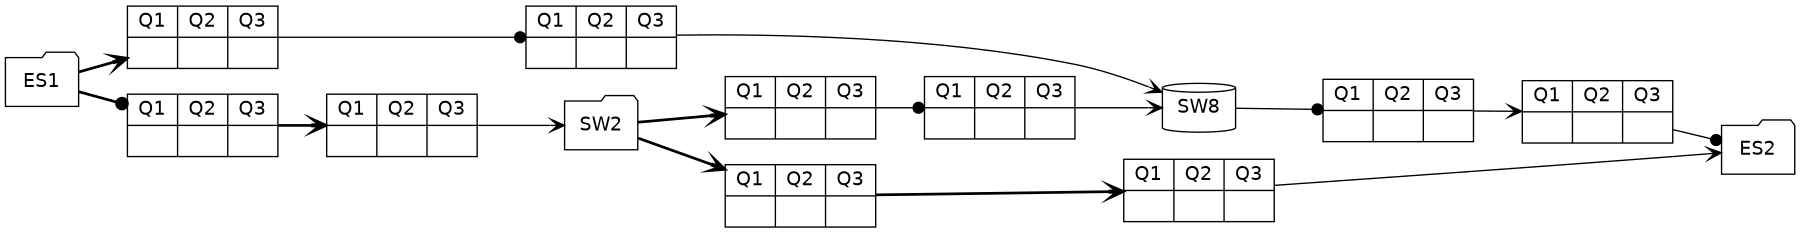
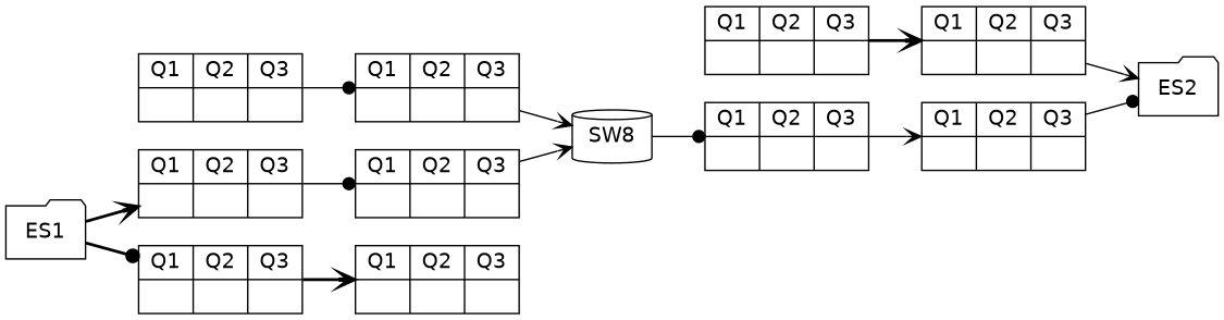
  digraph {
    fontname="DejaVu Sans"
    rankdir=LR
    node [fontname="DejaVu Sans" shape=record]
    edge [arrowhead=vee fontname="DejaVu Sans" style=solid]
    n1 [label="{ Q1 | Q2 | Q3 } | { || }"]
    n2 [label="{ Q1 | Q2 | Q3 } | { || }"]
    ES1 [shape=folder]
    n4 [label="{ Q1 | Q2 | Q3 } | { || }"]
    n5 [label="{ Q1 | Q2 | Q3 } | { || }"]
    n6 [label=SW8 shape=cylinder]
    n7 [label="{ Q1 | Q2 | Q3 } | { || }"]
    n8 [label="{ Q1 | Q2 | Q3 } | { || }"]
-   SW2 [shape=folder]
    n10 [label="{ Q1 | Q2 | Q3 } | { || }"]
    n11 [label="{ Q1 | Q2 | Q3 } | { || }"]
    n12 [label="{ Q1 | Q2 | Q3 } | { || }"]
    n13 [label="{ Q1 | Q2 | Q3 } | { || }"]
    ES2 [shape=folder]
    n1 -> n2 [arrowhead=dot]
    n2 -> n6
    ES1 -> n1 [style=bold]
    ES1 -> n4 [arrowhead=dot style=bold]
    n4 -> n5 [style=bold]
-   n5 -> SW2
    n6 -> n7 [arrowhead=dot]
    n7 -> n8
    n8 -> ES2 [arrowhead=dot]
-   SW2 -> n10 [style=bold]
-   SW2 -> n11 [style=bold]
    n10 -> n12 [style=bold]
    n11 -> n13 [arrowhead=dot]
    n12 -> ES2
    n13 -> n6
  }
